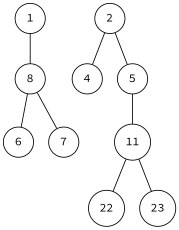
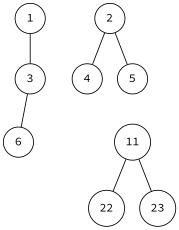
  graph {
    fontname="Source Code Pro"
    ordering=out
    node [fontname="Source Code Pro" shape=circle]
    edge [fontname="Source Code Pro"]
    1 [width=0.5]
-   3 [width=0.5 label=8]
+   3 [width=0.5]
    2 [width=0.5]
    4 [width=0.5]
    5 [width=0.5]
    6 [width=0.5]
-   7 [width=0.5]
    11 [width=0.5]
    22 [width=0.5]
    23 [width=0.5]
    1 -- 3
    3 -- 6
-   3 -- 7
    2 -- 4
    2 -- 5
-   5 -- 11
    11 -- 22
    11 -- 23
  }
